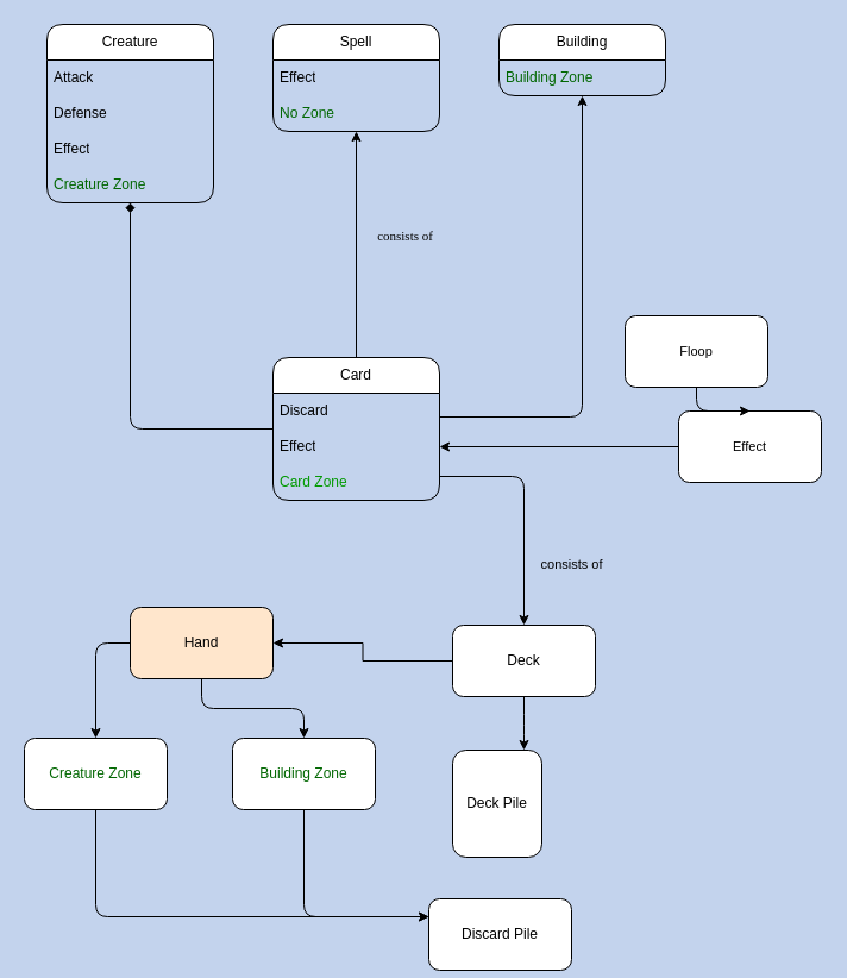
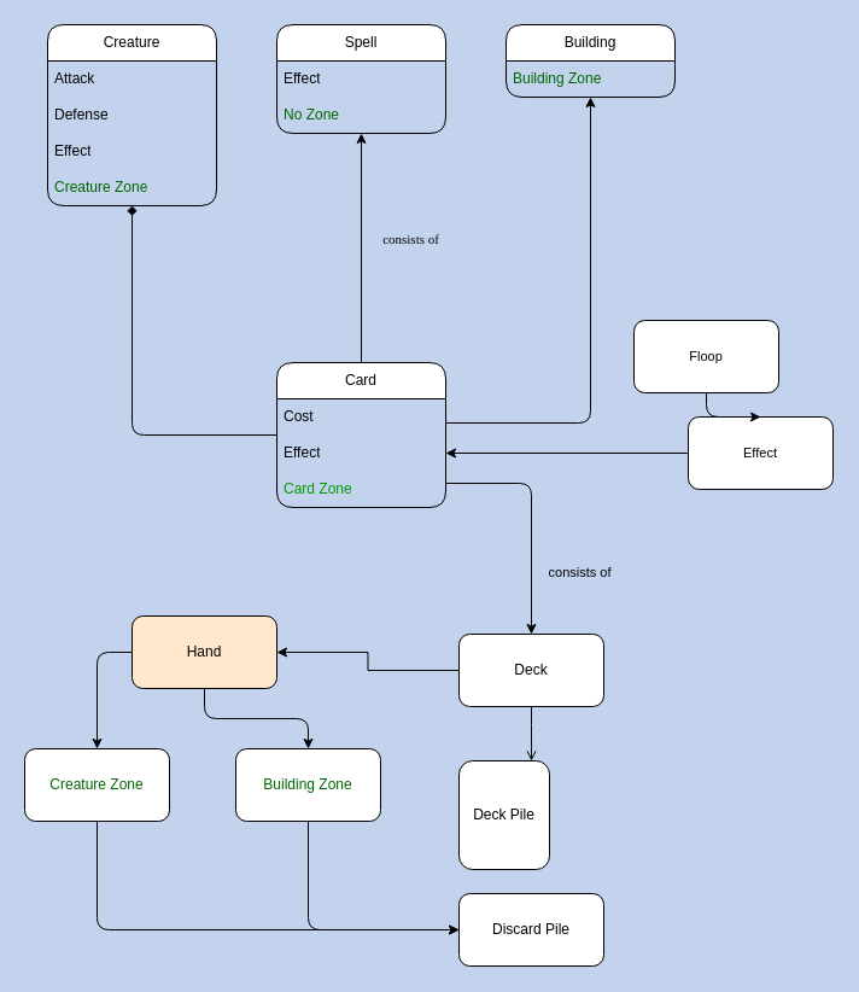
  <mxCell id="0" />
  <mxCell id="1" parent="0" />
  <mxCell id="2" value="&lt;font face=&quot;Verdana&quot;&gt;consists of&lt;/font&gt;" style="edgeStyle=orthogonalEdgeStyle;rounded=0;orthogonalLoop=1;jettySize=auto;html=1;labelBackgroundColor=none;" parent="1" source="6" target="15" edge="1"><mxGeometry x="0.077" y="-41" relative="1" as="geometry"><mxPoint as="offset" /></mxGeometry></mxCell>
  <mxCell id="3" style="edgeStyle=orthogonalEdgeStyle;rounded=1;orthogonalLoop=1;jettySize=auto;html=1;endArrow=diamond;" parent="1" source="6" target="10" edge="1"><mxGeometry relative="1" as="geometry" /></mxCell>
  <mxCell id="4" style="edgeStyle=orthogonalEdgeStyle;shape=connector;rounded=1;orthogonalLoop=1;jettySize=auto;html=1;labelBackgroundColor=default;strokeColor=default;align=center;verticalAlign=middle;fontFamily=Helvetica;fontSize=11;fontColor=default;endArrow=classic;" edge="1" parent="1" source="6" target="19"><mxGeometry relative="1" as="geometry"><Array as="points"><mxPoint x="489" y="350" /></Array></mxGeometry></mxCell>
  <mxCell id="5" value="consists of" style="edgeStyle=orthogonalEdgeStyle;shape=connector;rounded=1;orthogonalLoop=1;jettySize=auto;html=1;labelBackgroundColor=none;strokeColor=default;align=center;verticalAlign=middle;fontFamily=Helvetica;fontSize=11;fontColor=default;endArrow=classic;" edge="1" parent="1" source="6" target="22"><mxGeometry x="0.476" y="40" relative="1" as="geometry"><Array as="points"><mxPoint x="440" y="400" /></Array><mxPoint as="offset" /></mxGeometry></mxCell>
  <mxCell id="6" value="&lt;div&gt;Card&lt;/div&gt;" style="swimlane;fontStyle=0;childLayout=stackLayout;horizontal=1;startSize=30;horizontalStack=0;resizeParent=1;resizeParentMax=0;resizeLast=0;collapsible=1;marginBottom=0;whiteSpace=wrap;html=1;rounded=1;labelBackgroundColor=default;fillColor=default;" parent="1" vertex="1"><mxGeometry x="229" y="300" width="140" height="120" as="geometry" /></mxCell>
- <mxCell id="7" value="Discard" style="text;strokeColor=none;fillColor=none;align=left;verticalAlign=middle;spacingLeft=4;spacingRight=4;overflow=hidden;points=[[0,0.5],[1,0.5]];portConstraint=eastwest;rotatable=0;whiteSpace=wrap;html=1;" parent="6" vertex="1"><mxGeometry y="30" width="140" height="30" as="geometry" /></mxCell>
+ <mxCell id="7" value="Cost" style="text;strokeColor=none;fillColor=none;align=left;verticalAlign=middle;spacingLeft=4;spacingRight=4;overflow=hidden;points=[[0,0.5],[1,0.5]];portConstraint=eastwest;rotatable=0;whiteSpace=wrap;html=1;" parent="6" vertex="1"><mxGeometry y="30" width="140" height="30" as="geometry" /></mxCell>
  <mxCell id="8" value="Effect" style="text;strokeColor=none;fillColor=none;align=left;verticalAlign=middle;spacingLeft=4;spacingRight=4;overflow=hidden;points=[[0,0.5],[1,0.5]];portConstraint=eastwest;rotatable=0;whiteSpace=wrap;html=1;" parent="6" vertex="1"><mxGeometry y="60" width="140" height="30" as="geometry" /></mxCell>
  <mxCell id="9" value="Card Zone" style="text;strokeColor=none;fillColor=none;align=left;verticalAlign=middle;spacingLeft=4;spacingRight=4;overflow=hidden;points=[[0,0.5],[1,0.5]];portConstraint=eastwest;rotatable=0;whiteSpace=wrap;html=1;fontStyle=0;fontColor=#009900;" parent="6" vertex="1"><mxGeometry y="90" width="140" height="30" as="geometry" /></mxCell>
  <mxCell id="10" value="Creature" style="swimlane;fontStyle=0;childLayout=stackLayout;horizontal=1;startSize=30;horizontalStack=0;resizeParent=1;resizeParentMax=0;resizeLast=0;collapsible=1;marginBottom=0;whiteSpace=wrap;html=1;rounded=1;" parent="1" vertex="1"><mxGeometry x="39" y="20" width="140" height="150" as="geometry" /></mxCell>
  <mxCell id="11" value="Attack" style="text;strokeColor=none;fillColor=none;align=left;verticalAlign=middle;spacingLeft=4;spacingRight=4;overflow=hidden;points=[[0,0.5],[1,0.5]];portConstraint=eastwest;rotatable=0;whiteSpace=wrap;html=1;" parent="10" vertex="1"><mxGeometry y="30" width="140" height="30" as="geometry" /></mxCell>
  <mxCell id="12" value="Defense" style="text;strokeColor=none;fillColor=none;align=left;verticalAlign=middle;spacingLeft=4;spacingRight=4;overflow=hidden;points=[[0,0.5],[1,0.5]];portConstraint=eastwest;rotatable=0;whiteSpace=wrap;html=1;" parent="10" vertex="1"><mxGeometry y="60" width="140" height="30" as="geometry" /></mxCell>
  <mxCell id="13" value="Effect" style="text;strokeColor=none;fillColor=none;align=left;verticalAlign=middle;spacingLeft=4;spacingRight=4;overflow=hidden;points=[[0,0.5],[1,0.5]];portConstraint=eastwest;rotatable=0;whiteSpace=wrap;html=1;" parent="10" vertex="1"><mxGeometry y="90" width="140" height="30" as="geometry" /></mxCell>
  <mxCell id="14" value="Creature Zone" style="text;strokeColor=none;fillColor=none;align=left;verticalAlign=middle;spacingLeft=4;spacingRight=4;overflow=hidden;points=[[0,0.5],[1,0.5]];portConstraint=eastwest;rotatable=0;whiteSpace=wrap;html=1;fontColor=#006600;" parent="10" vertex="1"><mxGeometry y="120" width="140" height="30" as="geometry" /></mxCell>
  <mxCell id="15" value="Spell" style="swimlane;fontStyle=0;childLayout=stackLayout;horizontal=1;startSize=30;horizontalStack=0;resizeParent=1;resizeParentMax=0;resizeLast=0;collapsible=1;marginBottom=0;whiteSpace=wrap;html=1;rounded=1;" parent="1" vertex="1"><mxGeometry x="229" y="20" width="140" height="90" as="geometry" /></mxCell>
  <mxCell id="16" value="Effect" style="text;strokeColor=none;fillColor=none;align=left;verticalAlign=middle;spacingLeft=4;spacingRight=4;overflow=hidden;points=[[0,0.5],[1,0.5]];portConstraint=eastwest;rotatable=0;whiteSpace=wrap;html=1;" parent="15" vertex="1"><mxGeometry y="30" width="140" height="30" as="geometry" /></mxCell>
  <mxCell id="17" value="No Zone" style="text;strokeColor=none;fillColor=none;align=left;verticalAlign=middle;spacingLeft=4;spacingRight=4;overflow=hidden;points=[[0,0.5],[1,0.5]];portConstraint=eastwest;rotatable=0;whiteSpace=wrap;html=1;fontColor=#006600;" parent="15" vertex="1"><mxGeometry y="60" width="140" height="30" as="geometry" /></mxCell>
  <mxCell id="18" value="&lt;div&gt;Building&lt;/div&gt;" style="swimlane;fontStyle=0;childLayout=stackLayout;horizontal=1;startSize=30;horizontalStack=0;resizeParent=1;resizeParentMax=0;resizeLast=0;collapsible=1;marginBottom=0;whiteSpace=wrap;html=1;rounded=1;" parent="1" vertex="1"><mxGeometry x="419" y="20" width="140" height="60" as="geometry" /></mxCell>
  <mxCell id="19" value="Building Zone" style="text;strokeColor=none;fillColor=none;align=left;verticalAlign=middle;spacingLeft=4;spacingRight=4;overflow=hidden;points=[[0,0.5],[1,0.5]];portConstraint=eastwest;rotatable=0;whiteSpace=wrap;html=1;fontColor=#006600;" parent="18" vertex="1"><mxGeometry y="30" width="140" height="30" as="geometry" /></mxCell>
- <mxCell id="20" style="edgeStyle=orthogonalEdgeStyle;rounded=1;orthogonalLoop=1;jettySize=auto;html=1;" edge="1" parent="1" source="22" target="31"><mxGeometry relative="1" as="geometry"><Array as="points"><mxPoint x="440" y="610" /><mxPoint x="440" y="610" /></Array></mxGeometry></mxCell>
+ <mxCell id="20" style="edgeStyle=orthogonalEdgeStyle;rounded=1;orthogonalLoop=1;jettySize=auto;html=1;endArrow=open;" edge="1" parent="1" source="22" target="31"><mxGeometry relative="1" as="geometry"><Array as="points"><mxPoint x="440" y="610" /><mxPoint x="440" y="610" /></Array></mxGeometry></mxCell>
  <mxCell id="21" style="edgeStyle=orthogonalEdgeStyle;shape=connector;rounded=0;orthogonalLoop=1;jettySize=auto;html=1;labelBackgroundColor=none;strokeColor=default;align=center;verticalAlign=middle;fontFamily=Helvetica;fontSize=11;fontColor=default;endArrow=classic;" edge="1" parent="1" source="22" target="25"><mxGeometry relative="1" as="geometry" /></mxCell>
  <mxCell id="22" value="&lt;div&gt;Deck&lt;/div&gt;" style="rounded=1;whiteSpace=wrap;html=1;" parent="1" vertex="1"><mxGeometry x="380" y="525" width="120" height="60" as="geometry" /></mxCell>
  <mxCell id="23" style="edgeStyle=orthogonalEdgeStyle;shape=connector;orthogonalLoop=1;jettySize=auto;html=1;labelBackgroundColor=none;strokeColor=default;align=center;verticalAlign=middle;fontFamily=Helvetica;fontSize=11;fontColor=default;endArrow=classic;rounded=1;" edge="1" parent="1" source="25" target="30"><mxGeometry relative="1" as="geometry" /></mxCell>
  <mxCell id="24" style="edgeStyle=orthogonalEdgeStyle;shape=connector;rounded=1;orthogonalLoop=1;jettySize=auto;html=1;labelBackgroundColor=none;strokeColor=default;align=center;verticalAlign=middle;fontFamily=Helvetica;fontSize=11;fontColor=default;endArrow=classic;" edge="1" parent="1" source="25" target="27"><mxGeometry relative="1" as="geometry"><Array as="points"><mxPoint x="80" y="540" /></Array></mxGeometry></mxCell>
  <mxCell id="25" value="Hand" style="rounded=1;whiteSpace=wrap;html=1;fillColor=#ffe6cc;" vertex="1" parent="1"><mxGeometry x="109" y="510" width="120" height="60" as="geometry" /></mxCell>
  <mxCell id="26" style="edgeStyle=orthogonalEdgeStyle;shape=connector;rounded=1;orthogonalLoop=1;jettySize=auto;html=1;labelBackgroundColor=none;strokeColor=default;align=center;verticalAlign=middle;fontFamily=Helvetica;fontSize=11;fontColor=default;endArrow=classic;" edge="1" parent="1" source="27" target="28"><mxGeometry relative="1" as="geometry"><Array as="points"><mxPoint x="80" y="770" /></Array></mxGeometry></mxCell>
  <mxCell id="27" value="Creature Zone" style="rounded=1;whiteSpace=wrap;html=1;fontColor=#006600;" vertex="1" parent="1"><mxGeometry x="20" y="620" width="120" height="60" as="geometry" /></mxCell>
- <mxCell id="28" value="Discard Pile" style="rounded=1;whiteSpace=wrap;html=1;" vertex="1" parent="1"><mxGeometry x="360" y="755" width="120" height="60" as="geometry" /></mxCell>
+ <mxCell id="28" value="Discard Pile" style="rounded=1;whiteSpace=wrap;html=1;" vertex="1" parent="1"><mxGeometry x="380" y="740" width="120" height="60" as="geometry" /></mxCell>
  <mxCell id="29" style="edgeStyle=orthogonalEdgeStyle;shape=connector;rounded=1;orthogonalLoop=1;jettySize=auto;html=1;labelBackgroundColor=none;strokeColor=default;align=center;verticalAlign=middle;fontFamily=Helvetica;fontSize=11;fontColor=default;endArrow=classic;" edge="1" parent="1" source="30" target="28"><mxGeometry relative="1" as="geometry"><Array as="points"><mxPoint x="255" y="770" /></Array></mxGeometry></mxCell>
  <mxCell id="30" value="Building Zone" style="rounded=1;whiteSpace=wrap;html=1;fontColor=#006600;" vertex="1" parent="1"><mxGeometry x="195" y="620" width="120" height="60" as="geometry" /></mxCell>
  <mxCell id="31" value="Deck Pile" style="rounded=1;whiteSpace=wrap;html=1;" vertex="1" parent="1"><mxGeometry x="380" y="630" width="75" height="90" as="geometry" /></mxCell>
  <mxCell id="32" style="edgeStyle=orthogonalEdgeStyle;shape=connector;rounded=1;orthogonalLoop=1;jettySize=auto;html=1;labelBackgroundColor=none;strokeColor=default;align=center;verticalAlign=middle;fontFamily=Helvetica;fontSize=11;fontColor=default;endArrow=classic;" edge="1" parent="1" source="33" target="8"><mxGeometry relative="1" as="geometry" /></mxCell>
  <mxCell id="33" value="Effect" style="rounded=1;whiteSpace=wrap;html=1;fontFamily=Helvetica;fontSize=11;fontColor=default;" vertex="1" parent="1"><mxGeometry x="570" y="345" width="120" height="60" as="geometry" /></mxCell>
  <mxCell id="34" style="edgeStyle=orthogonalEdgeStyle;shape=connector;rounded=1;orthogonalLoop=1;jettySize=auto;html=1;entryX=0.5;entryY=0;entryDx=0;entryDy=0;labelBackgroundColor=none;strokeColor=default;align=center;verticalAlign=middle;fontFamily=Helvetica;fontSize=11;fontColor=default;endArrow=classic;" edge="1" parent="1" source="35" target="33"><mxGeometry relative="1" as="geometry" /></mxCell>
  <mxCell id="35" value="Floop" style="whiteSpace=wrap;html=1;fontSize=11;rounded=1;" vertex="1" parent="1"><mxGeometry x="525" y="265" width="120" height="60" as="geometry" /></mxCell>
